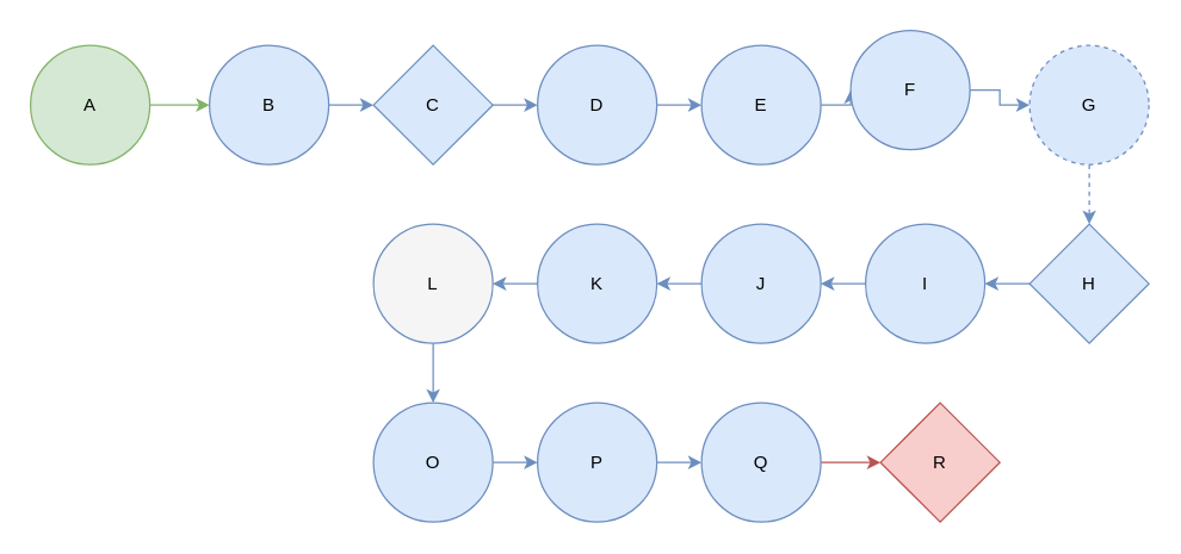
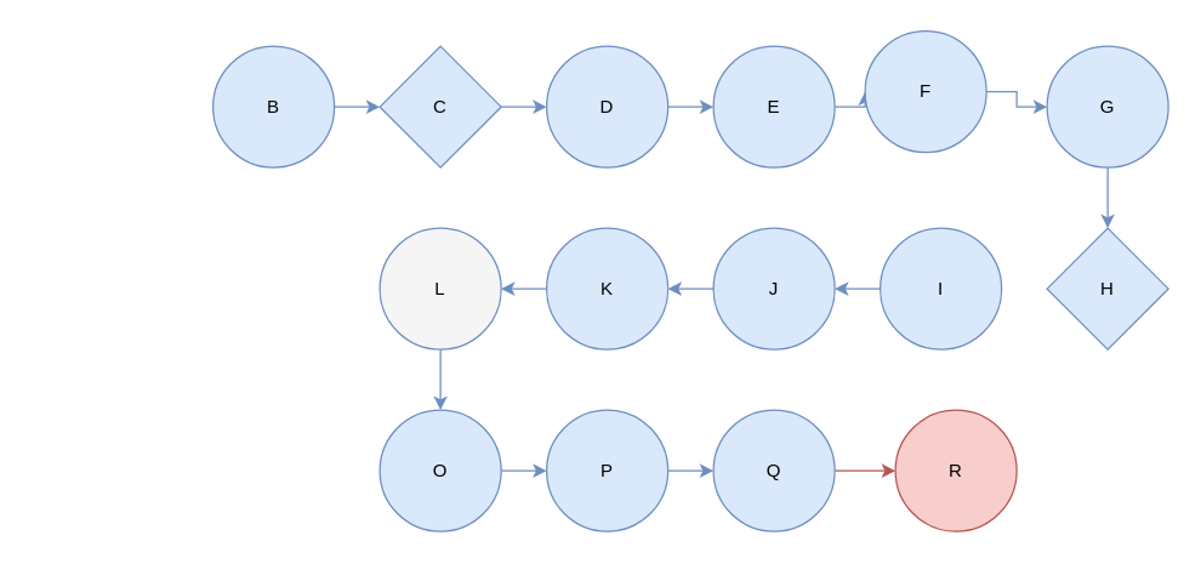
  <mxCell id="0" />
  <mxCell id="1" parent="0" />
- <mxCell id="2" style="edgeStyle=orthogonalEdgeStyle;rounded=0;orthogonalLoop=1;jettySize=auto;html=1;exitX=1;exitY=0.5;exitDx=0;exitDy=0;entryX=0;entryY=0.5;entryDx=0;entryDy=0;fillColor=#d5e8d4;strokeColor=#82b366;" edge="1" parent="1" source="3" target="5"><mxGeometry relative="1" as="geometry" /></mxCell>
- <mxCell id="3" value="A" style="ellipse;whiteSpace=wrap;html=1;aspect=fixed;fillColor=#d5e8d4;strokeColor=#82b366;" vertex="1" parent="1"><mxGeometry x="20" y="30" width="80" height="80" as="geometry" /></mxCell>
  <mxCell id="4" style="edgeStyle=orthogonalEdgeStyle;rounded=0;orthogonalLoop=1;jettySize=auto;html=1;exitX=1;exitY=0.5;exitDx=0;exitDy=0;entryX=0;entryY=0.5;entryDx=0;entryDy=0;fillColor=#dae8fc;strokeColor=#6c8ebf;" edge="1" parent="1" source="5" target="7"><mxGeometry relative="1" as="geometry" /></mxCell>
  <mxCell id="5" value="B" style="ellipse;whiteSpace=wrap;html=1;aspect=fixed;fillColor=#dae8fc;strokeColor=#6c8ebf;" vertex="1" parent="1"><mxGeometry x="140" y="30" width="80" height="80" as="geometry" /></mxCell>
  <mxCell id="6" style="edgeStyle=orthogonalEdgeStyle;rounded=0;orthogonalLoop=1;jettySize=auto;html=1;exitX=1;exitY=0.5;exitDx=0;exitDy=0;entryX=0;entryY=0.5;entryDx=0;entryDy=0;fillColor=#dae8fc;strokeColor=#6c8ebf;" edge="1" parent="1" source="7" target="9"><mxGeometry relative="1" as="geometry" /></mxCell>
  <mxCell id="7" value="C" style="rhombus;whiteSpace=wrap;html=1;aspect=fixed;fillColor=#dae8fc;strokeColor=#6c8ebf;" vertex="1" parent="1"><mxGeometry x="250" y="30" width="80" height="80" as="geometry" /></mxCell>
  <mxCell id="8" style="edgeStyle=orthogonalEdgeStyle;rounded=0;orthogonalLoop=1;jettySize=auto;html=1;exitX=1;exitY=0.5;exitDx=0;exitDy=0;entryX=0;entryY=0.5;entryDx=0;entryDy=0;fillColor=#dae8fc;strokeColor=#6c8ebf;" edge="1" parent="1" source="9" target="11"><mxGeometry relative="1" as="geometry" /></mxCell>
  <mxCell id="9" value="D" style="ellipse;whiteSpace=wrap;html=1;aspect=fixed;fillColor=#dae8fc;strokeColor=#6c8ebf;" vertex="1" parent="1"><mxGeometry x="360" y="30" width="80" height="80" as="geometry" /></mxCell>
  <mxCell id="10" style="edgeStyle=orthogonalEdgeStyle;rounded=0;orthogonalLoop=1;jettySize=auto;html=1;exitX=1;exitY=0.5;exitDx=0;exitDy=0;entryX=0;entryY=0.5;entryDx=0;entryDy=0;fillColor=#dae8fc;strokeColor=#6c8ebf;" edge="1" parent="1" source="11" target="13"><mxGeometry relative="1" as="geometry" /></mxCell>
  <mxCell id="11" value="E" style="ellipse;whiteSpace=wrap;html=1;aspect=fixed;fillColor=#dae8fc;strokeColor=#6c8ebf;" vertex="1" parent="1"><mxGeometry x="470" y="30" width="80" height="80" as="geometry" /></mxCell>
  <mxCell id="12" style="edgeStyle=orthogonalEdgeStyle;rounded=0;orthogonalLoop=1;jettySize=auto;html=1;exitX=1;exitY=0.5;exitDx=0;exitDy=0;entryX=0;entryY=0.5;entryDx=0;entryDy=0;fillColor=#dae8fc;strokeColor=#6c8ebf;" edge="1" parent="1" source="13" target="15"><mxGeometry relative="1" as="geometry" /></mxCell>
  <mxCell id="13" value="F" style="ellipse;whiteSpace=wrap;html=1;aspect=fixed;fillColor=#dae8fc;strokeColor=#6c8ebf;" vertex="1" parent="1"><mxGeometry x="570" y="20" width="80" height="80" as="geometry" /></mxCell>
- <mxCell id="14" style="edgeStyle=orthogonalEdgeStyle;rounded=0;orthogonalLoop=1;jettySize=auto;html=1;exitX=0.5;exitY=1;exitDx=0;exitDy=0;entryX=0.5;entryY=0;entryDx=0;entryDy=0;fillColor=#dae8fc;strokeColor=#6c8ebf;dashed=1;" edge="1" parent="1" source="15" target="27"><mxGeometry relative="1" as="geometry" /></mxCell>
- <mxCell id="15" value="G" style="ellipse;whiteSpace=wrap;html=1;aspect=fixed;fillColor=#dae8fc;strokeColor=#6c8ebf;dashed=1;" vertex="1" parent="1"><mxGeometry x="690" y="30" width="80" height="80" as="geometry" /></mxCell>
+ <mxCell id="14" style="edgeStyle=orthogonalEdgeStyle;rounded=0;orthogonalLoop=1;jettySize=auto;html=1;exitX=0.5;exitY=1;exitDx=0;exitDy=0;entryX=0.5;entryY=0;entryDx=0;entryDy=0;fillColor=#dae8fc;strokeColor=#6c8ebf;" edge="1" parent="1" source="15" target="27"><mxGeometry relative="1" as="geometry" /></mxCell>
+ <mxCell id="15" value="G" style="ellipse;whiteSpace=wrap;html=1;aspect=fixed;fillColor=#dae8fc;strokeColor=#6c8ebf;" vertex="1" parent="1"><mxGeometry x="690" y="30" width="80" height="80" as="geometry" /></mxCell>
  <mxCell id="16" style="edgeStyle=orthogonalEdgeStyle;rounded=0;orthogonalLoop=1;jettySize=auto;html=1;exitX=1;exitY=0.5;exitDx=0;exitDy=0;entryX=0;entryY=0.5;entryDx=0;entryDy=0;fillColor=#dae8fc;strokeColor=#6c8ebf;" edge="1" parent="1" source="17" target="29"><mxGeometry relative="1" as="geometry" /></mxCell>
  <mxCell id="17" value="O" style="ellipse;whiteSpace=wrap;html=1;aspect=fixed;fillColor=#dae8fc;strokeColor=#6c8ebf;" vertex="1" parent="1"><mxGeometry x="250" y="270" width="80" height="80" as="geometry" /></mxCell>
  <mxCell id="18" style="edgeStyle=orthogonalEdgeStyle;rounded=0;orthogonalLoop=1;jettySize=auto;html=1;exitX=0.5;exitY=1;exitDx=0;exitDy=0;entryX=0.5;entryY=0;entryDx=0;entryDy=0;fillColor=#dae8fc;strokeColor=#6c8ebf;" edge="1" parent="1" source="19" target="17"><mxGeometry relative="1" as="geometry" /></mxCell>
  <mxCell id="19" value="L" style="ellipse;whiteSpace=wrap;html=1;aspect=fixed;fillColor=#f5f5f5;strokeColor=#6c8ebf;" vertex="1" parent="1"><mxGeometry x="250" y="150" width="80" height="80" as="geometry" /></mxCell>
  <mxCell id="20" style="edgeStyle=orthogonalEdgeStyle;rounded=0;orthogonalLoop=1;jettySize=auto;html=1;exitX=0;exitY=0.5;exitDx=0;exitDy=0;entryX=1;entryY=0.5;entryDx=0;entryDy=0;fillColor=#dae8fc;strokeColor=#6c8ebf;" edge="1" parent="1" source="21" target="19"><mxGeometry relative="1" as="geometry" /></mxCell>
  <mxCell id="21" value="K" style="ellipse;whiteSpace=wrap;html=1;aspect=fixed;fillColor=#dae8fc;strokeColor=#6c8ebf;" vertex="1" parent="1"><mxGeometry x="360" y="150" width="80" height="80" as="geometry" /></mxCell>
  <mxCell id="22" style="edgeStyle=orthogonalEdgeStyle;rounded=0;orthogonalLoop=1;jettySize=auto;html=1;exitX=0;exitY=0.5;exitDx=0;exitDy=0;entryX=1;entryY=0.5;entryDx=0;entryDy=0;fillColor=#dae8fc;strokeColor=#6c8ebf;" edge="1" parent="1" source="23" target="21"><mxGeometry relative="1" as="geometry" /></mxCell>
  <mxCell id="23" value="J" style="ellipse;whiteSpace=wrap;html=1;aspect=fixed;fillColor=#dae8fc;strokeColor=#6c8ebf;" vertex="1" parent="1"><mxGeometry x="470" y="150" width="80" height="80" as="geometry" /></mxCell>
  <mxCell id="24" style="edgeStyle=orthogonalEdgeStyle;rounded=0;orthogonalLoop=1;jettySize=auto;html=1;exitX=0;exitY=0.5;exitDx=0;exitDy=0;entryX=1;entryY=0.5;entryDx=0;entryDy=0;fillColor=#dae8fc;strokeColor=#6c8ebf;" edge="1" parent="1" source="25" target="23"><mxGeometry relative="1" as="geometry" /></mxCell>
  <mxCell id="25" value="I" style="ellipse;whiteSpace=wrap;html=1;aspect=fixed;fillColor=#dae8fc;strokeColor=#6c8ebf;" vertex="1" parent="1"><mxGeometry x="580" y="150" width="80" height="80" as="geometry" /></mxCell>
- <mxCell id="26" style="edgeStyle=orthogonalEdgeStyle;rounded=0;orthogonalLoop=1;jettySize=auto;html=1;exitX=0;exitY=0.5;exitDx=0;exitDy=0;entryX=1;entryY=0.5;entryDx=0;entryDy=0;fillColor=#dae8fc;strokeColor=#6c8ebf;" edge="1" parent="1" source="27" target="25"><mxGeometry relative="1" as="geometry" /></mxCell>
  <mxCell id="27" value="H" style="rhombus;whiteSpace=wrap;html=1;aspect=fixed;fillColor=#dae8fc;strokeColor=#6c8ebf;" vertex="1" parent="1"><mxGeometry x="690" y="150" width="80" height="80" as="geometry" /></mxCell>
  <mxCell id="28" style="edgeStyle=orthogonalEdgeStyle;rounded=0;orthogonalLoop=1;jettySize=auto;html=1;exitX=1;exitY=0.5;exitDx=0;exitDy=0;entryX=0;entryY=0.5;entryDx=0;entryDy=0;fillColor=#dae8fc;strokeColor=#6c8ebf;" edge="1" parent="1" source="29" target="31"><mxGeometry relative="1" as="geometry" /></mxCell>
  <mxCell id="29" value="P" style="ellipse;whiteSpace=wrap;html=1;aspect=fixed;fillColor=#dae8fc;strokeColor=#6c8ebf;" vertex="1" parent="1"><mxGeometry x="360" y="270" width="80" height="80" as="geometry" /></mxCell>
  <mxCell id="30" style="edgeStyle=orthogonalEdgeStyle;rounded=0;orthogonalLoop=1;jettySize=auto;html=1;exitX=1;exitY=0.5;exitDx=0;exitDy=0;entryX=0;entryY=0.5;entryDx=0;entryDy=0;fillColor=#f8cecc;strokeColor=#b85450;" edge="1" parent="1" source="31" target="32"><mxGeometry relative="1" as="geometry" /></mxCell>
  <mxCell id="31" value="Q&lt;span style=&quot;color: rgba(0 , 0 , 0 , 0) ; font-family: monospace ; font-size: 0px&quot;&gt;%3CmxGraphModel%3E%3Croot%3E%3CmxCell%20id%3D%220%22%2F%3E%3CmxCell%20id%3D%221%22%20parent%3D%220%22%2F%3E%3CmxCell%20id%3D%222%22%20value%3D%22O%22%20style%3D%22ellipse%3BwhiteSpace%3Dwrap%3Bhtml%3D1%3Baspect%3Dfixed%3BfillColor%3D%23dae8fc%3BstrokeColor%3D%236c8ebf%3B%22%20vertex%3D%221%22%20parent%3D%221%22%3E%3CmxGeometry%20x%3D%22270%22%20y%3D%22370%22%20width%3D%2280%22%20height%3D%2280%22%20as%3D%22geometry%22%2F%3E%3C%2FmxCell%3E%3C%2Froot%3E%3C%2FmxGraphModel%3E&lt;/span&gt;" style="ellipse;whiteSpace=wrap;html=1;aspect=fixed;fillColor=#dae8fc;strokeColor=#6c8ebf;" vertex="1" parent="1"><mxGeometry x="470" y="270" width="80" height="80" as="geometry" /></mxCell>
- <mxCell id="32" value="R" style="rhombus;whiteSpace=wrap;html=1;aspect=fixed;fillColor=#f8cecc;strokeColor=#b85450;" vertex="1" parent="1"><mxGeometry x="590" y="270" width="80" height="80" as="geometry" /></mxCell>
+ <mxCell id="32" value="R" style="ellipse;whiteSpace=wrap;html=1;aspect=fixed;fillColor=#f8cecc;strokeColor=#b85450;" vertex="1" parent="1"><mxGeometry x="590" y="270" width="80" height="80" as="geometry" /></mxCell>
